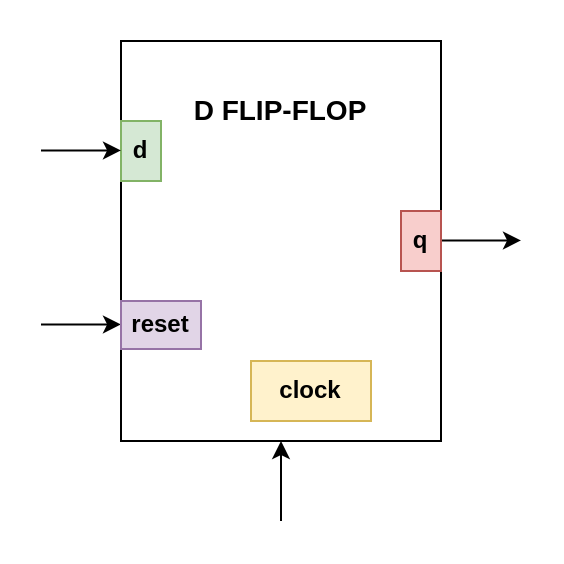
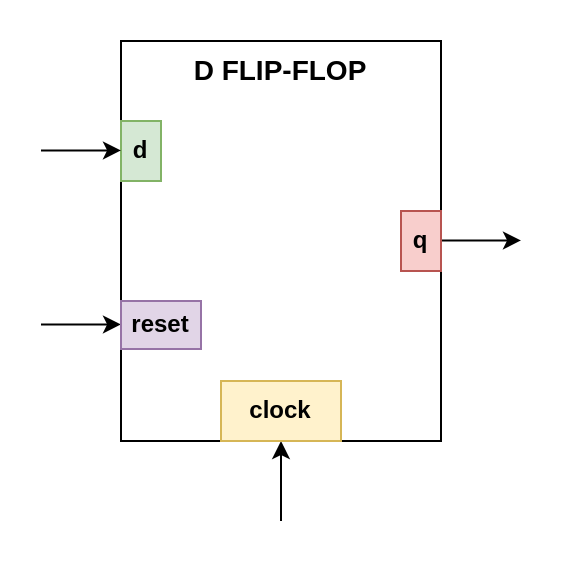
  <mxCell id="0" />
  <mxCell id="1" parent="0" />
  <mxCell id="2" value="" style="rounded=0;whiteSpace=wrap;html=1;" vertex="1" parent="1"><mxGeometry x="60" y="20" width="160" height="200" as="geometry" /></mxCell>
  <mxCell id="3" value="" style="endArrow=classic;html=1;rounded=0;entryX=0;entryY=0.25;entryDx=0;entryDy=0;" edge="1" parent="1"><mxGeometry width="50" height="50" relative="1" as="geometry"><mxPoint x="20" y="161.71" as="sourcePoint" /><mxPoint x="60" y="161.71" as="targetPoint" /></mxGeometry></mxCell>
  <mxCell id="4" value="" style="endArrow=classic;html=1;rounded=0;" edge="1" parent="1"><mxGeometry width="50" height="50" relative="1" as="geometry"><mxPoint x="220" y="119.71" as="sourcePoint" /><mxPoint x="260" y="119.71" as="targetPoint" /></mxGeometry></mxCell>
  <mxCell id="5" value="" style="endArrow=classic;html=1;rounded=0;entryX=0.5;entryY=1;entryDx=0;entryDy=0;" edge="1" parent="1" target="2"><mxGeometry width="50" height="50" relative="1" as="geometry"><mxPoint x="140" y="260" as="sourcePoint" /><mxPoint x="170" y="260" as="targetPoint" /></mxGeometry></mxCell>
- <mxCell id="6" value="&lt;b&gt;clock&lt;/b&gt;" style="text;html=1;strokeColor=#d6b656;fillColor=#fff2cc;align=center;verticalAlign=middle;whiteSpace=wrap;rounded=0;" vertex="1" parent="1"><mxGeometry x="125" y="180" width="60" height="30" as="geometry" /></mxCell>
+ <mxCell id="6" value="&lt;b&gt;clock&lt;/b&gt;" style="text;html=1;strokeColor=#d6b656;fillColor=#fff2cc;align=center;verticalAlign=middle;whiteSpace=wrap;rounded=0;" vertex="1" parent="1"><mxGeometry x="110" y="190" width="60" height="30" as="geometry" /></mxCell>
  <mxCell id="7" value="&lt;b&gt;reset&lt;/b&gt;" style="text;html=1;strokeColor=#9673a6;fillColor=#e1d5e7;align=center;verticalAlign=middle;whiteSpace=wrap;rounded=0;" vertex="1" parent="1"><mxGeometry x="60" y="150" width="40" height="24" as="geometry" /></mxCell>
  <mxCell id="8" value="q" style="text;html=1;strokeColor=#b85450;fillColor=#f8cecc;align=center;verticalAlign=middle;whiteSpace=wrap;rounded=0;fontStyle=1" vertex="1" parent="1"><mxGeometry x="200" y="105" width="20" height="30" as="geometry" /></mxCell>
  <mxCell id="9" value="d" style="text;html=1;strokeColor=#82b366;fillColor=#d5e8d4;align=center;verticalAlign=middle;whiteSpace=wrap;rounded=0;fontStyle=1" vertex="1" parent="1"><mxGeometry x="60" y="60" width="20" height="30" as="geometry" /></mxCell>
  <mxCell id="10" value="" style="endArrow=classic;html=1;rounded=0;entryX=0;entryY=0.25;entryDx=0;entryDy=0;" edge="1" parent="1"><mxGeometry width="50" height="50" relative="1" as="geometry"><mxPoint x="20" y="74.71" as="sourcePoint" /><mxPoint x="60" y="74.71" as="targetPoint" /></mxGeometry></mxCell>
- <mxCell id="11" value="&lt;b&gt;&lt;font style=&quot;font-size: 14px&quot;&gt;D FLIP-FLOP&lt;/font&gt;&lt;/b&gt;" style="text;html=1;strokeColor=none;fillColor=none;align=center;verticalAlign=middle;whiteSpace=wrap;rounded=0;" vertex="1" parent="1"><mxGeometry x="95" y="40" width="90" height="30" as="geometry" /></mxCell>
+ <mxCell id="11" value="&lt;b&gt;&lt;font style=&quot;font-size: 14px&quot;&gt;D FLIP-FLOP&lt;/font&gt;&lt;/b&gt;" style="text;html=1;strokeColor=none;fillColor=none;align=center;verticalAlign=middle;whiteSpace=wrap;rounded=0;" vertex="1" parent="1"><mxGeometry x="95" y="20" width="90" height="30" as="geometry" /></mxCell>
